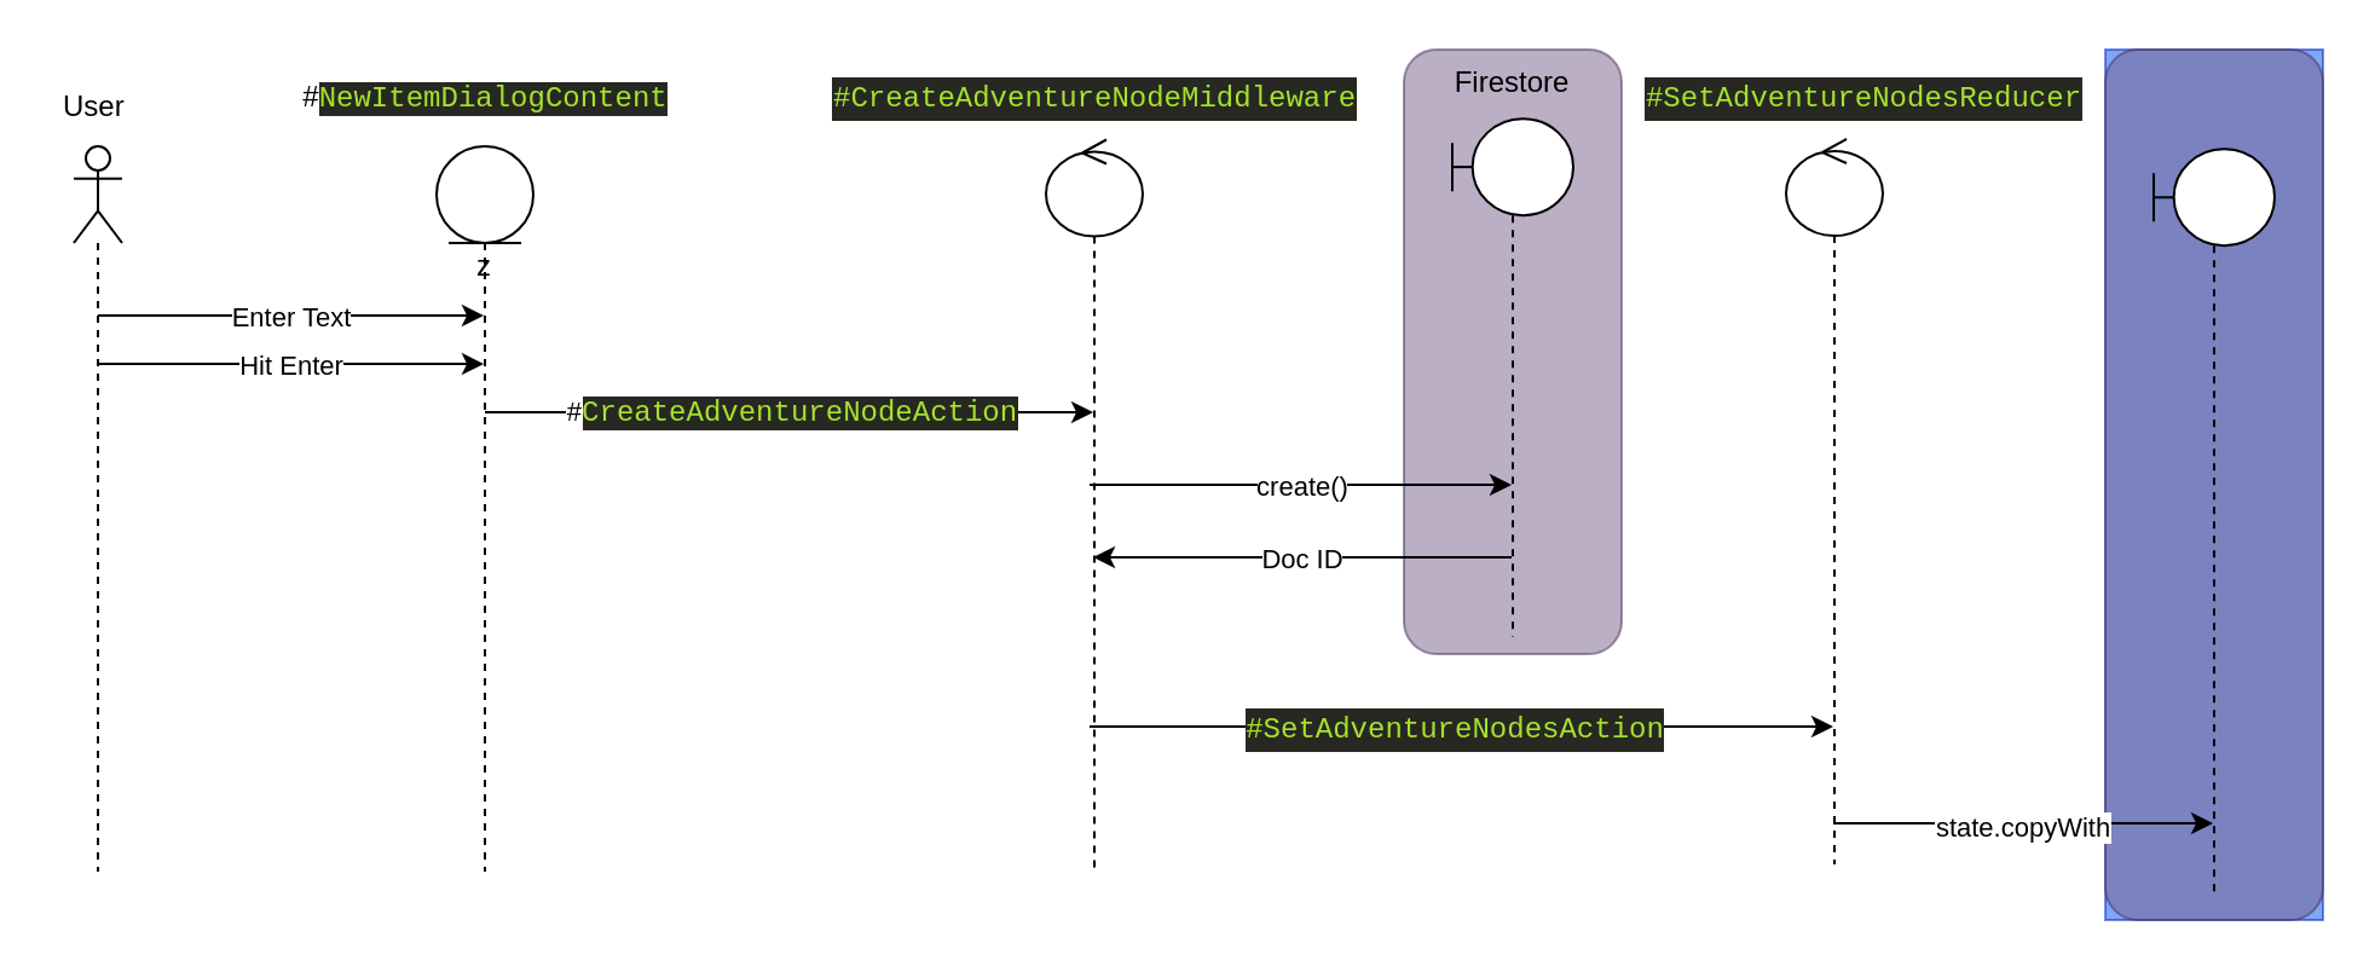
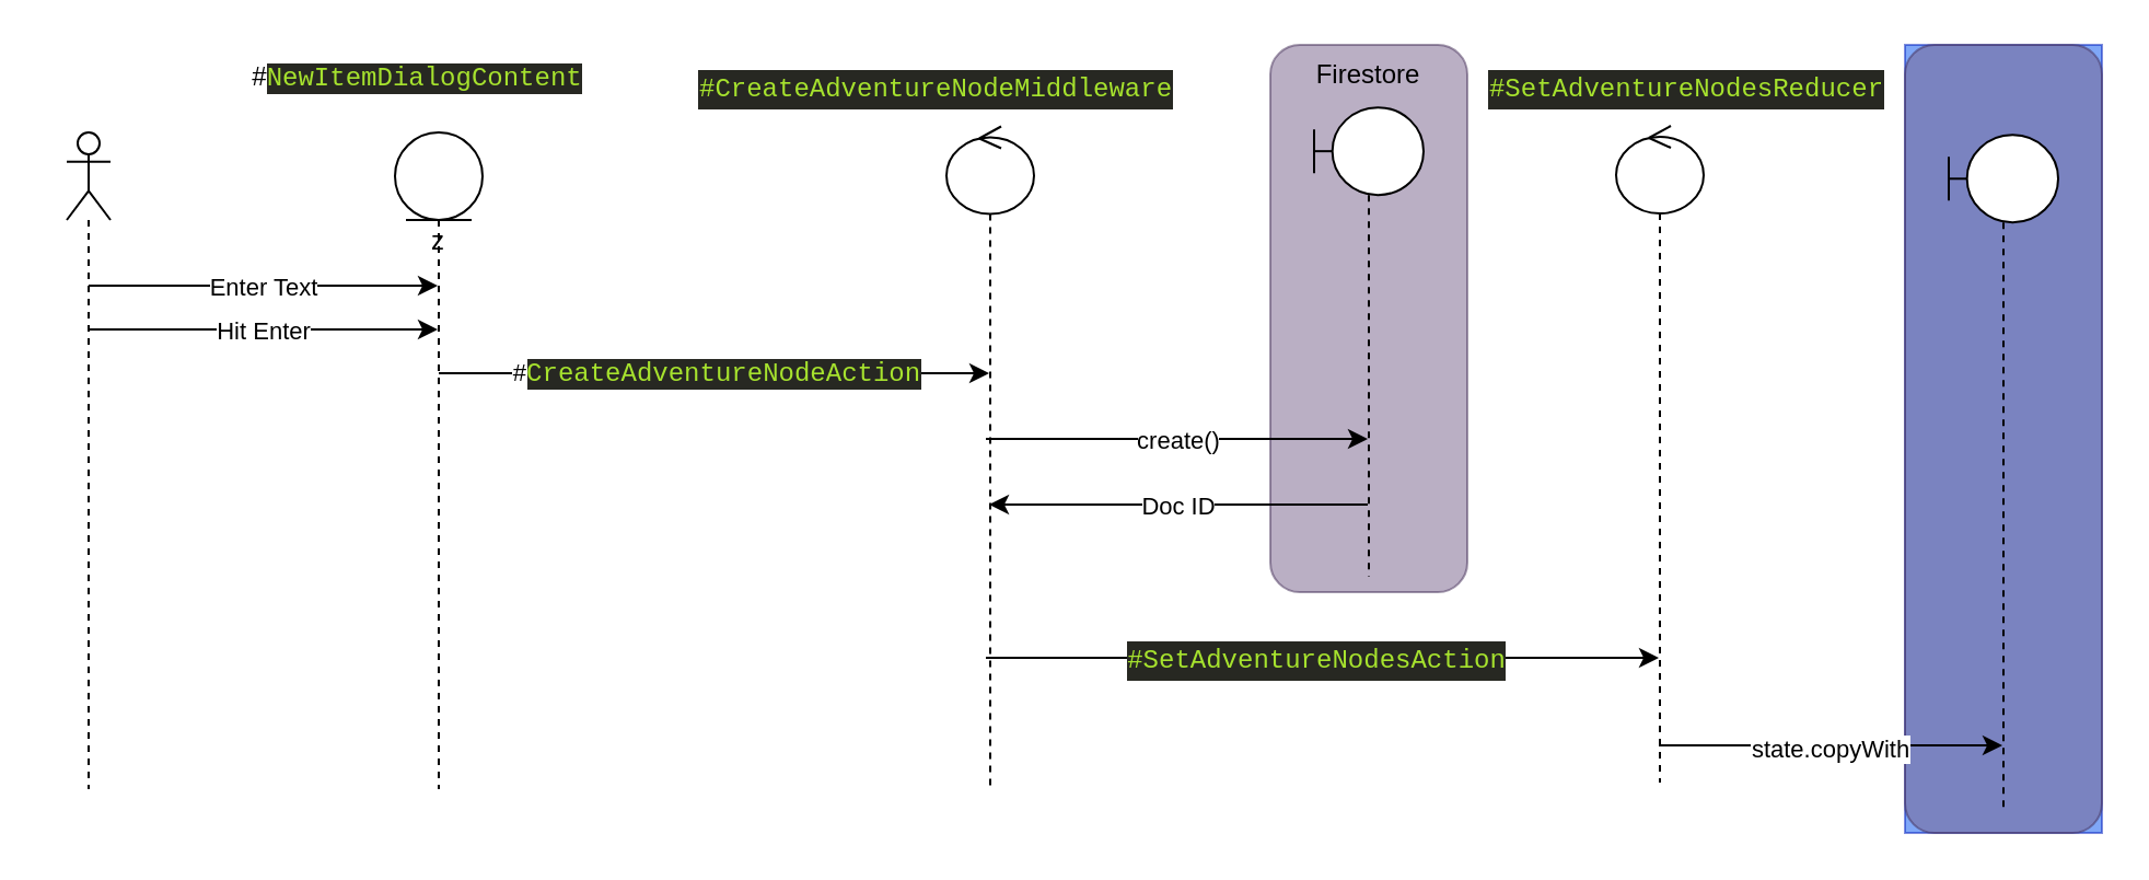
  <mxCell id="0" />
  <mxCell id="1" parent="0" />
  <mxCell id="2" value="" style="group;fillColor=#0050ef;strokeColor=#001DBC;strokeWidth=1;opacity=50;fontColor=#ffffff;" vertex="1" connectable="0" parent="1"><mxGeometry x="870" width="90" height="360" as="geometry" y="20" /></mxCell>
  <mxCell id="3" value="" style="rounded=1;whiteSpace=wrap;html=1;fillColor=#76608a;strokeColor=#432D57;fontColor=#ffffff;opacity=50;" vertex="1" parent="2"><mxGeometry width="90" height="360" as="geometry" /></mxCell>
  <mxCell id="4" value="" style="group" vertex="1" connectable="0" parent="2"><mxGeometry x="20" y="10.286" width="50" height="339.429" as="geometry" /></mxCell>
  <mxCell id="5" value="" style="shape=umlLifeline;participant=umlBoundary;perimeter=lifelinePerimeter;whiteSpace=wrap;html=1;container=1;collapsible=0;recursiveResize=0;verticalAlign=top;spacingTop=36;outlineConnect=0;" vertex="1" parent="4"><mxGeometry y="30.857" width="50" height="308.571" as="geometry" /></mxCell>
  <mxCell id="6" value="&lt;div style=&quot;text-align: left&quot;&gt;&lt;span&gt;&lt;font face=&quot;helvetica&quot;&gt;z&lt;/font&gt;&lt;/span&gt;&lt;/div&gt;" style="shape=umlLifeline;participant=umlEntity;perimeter=lifelinePerimeter;whiteSpace=wrap;html=1;container=1;collapsible=0;recursiveResize=0;verticalAlign=top;spacingTop=36;outlineConnect=0;" vertex="1" parent="1"><mxGeometry x="180" y="60" width="40" height="300" as="geometry" /></mxCell>
  <mxCell id="7" value="" style="endArrow=classic;html=1;" edge="1" parent="6" target="22"><mxGeometry relative="1" as="geometry"><mxPoint x="20" y="110" as="sourcePoint" /><mxPoint x="120" y="110" as="targetPoint" /></mxGeometry></mxCell>
  <mxCell id="8" value="#&lt;span style=&quot;color: rgb(166 , 226 , 46) ; background-color: rgb(39 , 40 , 34) ; font-family: &amp;#34;menlo&amp;#34; , &amp;#34;monaco&amp;#34; , &amp;#34;courier new&amp;#34; , monospace ; font-size: 12px&quot;&gt;CreateAdventureNodeAction&lt;/span&gt;" style="edgeLabel;resizable=0;html=1;align=center;verticalAlign=middle;" connectable="0" vertex="1" parent="7"><mxGeometry relative="1" as="geometry" /></mxCell>
  <mxCell id="9" value="" style="endArrow=classic;html=1;" edge="1" parent="1" target="6"><mxGeometry relative="1" as="geometry"><mxPoint x="40" y="130" as="sourcePoint" /><mxPoint x="159.5" y="130" as="targetPoint" /></mxGeometry></mxCell>
  <mxCell id="10" value="Enter Text" style="edgeLabel;resizable=0;html=1;align=center;verticalAlign=middle;" connectable="0" vertex="1" parent="9"><mxGeometry relative="1" as="geometry" /></mxCell>
  <mxCell id="11" value="" style="endArrow=classic;html=1;" edge="1" parent="1" source="19" target="6"><mxGeometry relative="1" as="geometry"><mxPoint x="70" y="160" as="sourcePoint" /><mxPoint x="170" y="160" as="targetPoint" /><Array as="points"><mxPoint x="160" y="150" /></Array></mxGeometry></mxCell>
  <mxCell id="12" value="Hit Enter" style="edgeLabel;resizable=0;html=1;align=center;verticalAlign=middle;" connectable="0" vertex="1" parent="11"><mxGeometry relative="1" as="geometry" /></mxCell>
  <mxCell id="13" value="" style="group" vertex="1" connectable="0" parent="1"><mxGeometry x="580" width="90" height="250" as="geometry" y="20" /></mxCell>
  <mxCell id="14" value="" style="rounded=1;whiteSpace=wrap;html=1;fillColor=#76608a;strokeColor=#432D57;fontColor=#ffffff;opacity=50;" vertex="1" parent="13"><mxGeometry width="90" height="250" as="geometry" /></mxCell>
  <mxCell id="15" value="" style="group" vertex="1" connectable="0" parent="13"><mxGeometry x="20" y="7.143" width="50" height="235.714" as="geometry" /></mxCell>
  <mxCell id="16" value="" style="shape=umlLifeline;participant=umlBoundary;perimeter=lifelinePerimeter;whiteSpace=wrap;html=1;container=1;collapsible=0;recursiveResize=0;verticalAlign=top;spacingTop=36;outlineConnect=0;" vertex="1" parent="15"><mxGeometry y="21.429" width="50" height="214.286" as="geometry" /></mxCell>
  <mxCell id="17" value="Firestore" style="text;html=1;strokeColor=none;fillColor=none;align=center;verticalAlign=middle;whiteSpace=wrap;rounded=0;" vertex="1" parent="15"><mxGeometry x="5" width="40" height="14.286" as="geometry" /></mxCell>
  <mxCell id="18" value="" style="group" vertex="1" connectable="0" parent="1"><mxGeometry x="20" y="30" width="60" height="330" as="geometry" /></mxCell>
  <mxCell id="19" value="" style="shape=umlLifeline;participant=umlActor;perimeter=lifelinePerimeter;whiteSpace=wrap;html=1;container=1;collapsible=0;recursiveResize=0;verticalAlign=top;spacingTop=36;outlineConnect=0;" vertex="1" parent="18"><mxGeometry x="10" y="30" width="20" height="300" as="geometry" /></mxCell>
- <mxCell id="20" value="User" style="text;strokeColor=none;fillColor=none;align=left;verticalAlign=top;spacingLeft=4;spacingRight=4;overflow=hidden;rotatable=0;points=[[0,0.5],[1,0.5]];portConstraint=eastwest;" vertex="1" parent="18"><mxGeometry width="60" height="26" as="geometry" /></mxCell>
- <mxCell id="21" value="&lt;span style=&quot;font-family: &amp;#34;helvetica&amp;#34; ; text-align: left&quot;&gt;#&lt;/span&gt;&lt;span style=&quot;color: rgb(166 , 226 , 46) ; background-color: rgb(39 , 40 , 34) ; font-family: &amp;#34;menlo&amp;#34; , &amp;#34;monaco&amp;#34; , &amp;#34;courier new&amp;#34; , monospace&quot;&gt;NewItemDialogContent&lt;/span&gt;" style="text;html=1;align=center;verticalAlign=middle;resizable=0;points=[];autosize=1;strokeColor=none;" vertex="1" parent="1"><mxGeometry x="115" y="30" width="170" height="20" as="geometry" /></mxCell>
+ <mxCell id="21" value="&lt;span style=&quot;font-family: &amp;#34;helvetica&amp;#34; ; text-align: left&quot;&gt;#&lt;/span&gt;&lt;span style=&quot;color: rgb(166 , 226 , 46) ; background-color: rgb(39 , 40 , 34) ; font-family: &amp;#34;menlo&amp;#34; , &amp;#34;monaco&amp;#34; , &amp;#34;courier new&amp;#34; , monospace&quot;&gt;NewItemDialogContent&lt;/span&gt;" style="text;html=1;align=center;verticalAlign=middle;resizable=0;points=[];autosize=1;strokeColor=none;" vertex="1" parent="1"><mxGeometry x="105" y="25" width="170" height="20" as="geometry" /></mxCell>
  <mxCell id="22" value="" style="shape=umlLifeline;participant=umlControl;perimeter=lifelinePerimeter;whiteSpace=wrap;html=1;container=1;collapsible=0;recursiveResize=0;verticalAlign=top;spacingTop=36;outlineConnect=0;" vertex="1" parent="1"><mxGeometry x="432" y="57.248" width="40" height="302.752" as="geometry" /></mxCell>
  <mxCell id="23" value="" style="endArrow=classic;html=1;" edge="1" parent="22" target="16"><mxGeometry relative="1" as="geometry"><mxPoint x="18" y="142.752" as="sourcePoint" /><mxPoint x="118" y="142.752" as="targetPoint" /></mxGeometry></mxCell>
  <mxCell id="24" value="create()" style="edgeLabel;resizable=0;html=1;align=center;verticalAlign=middle;" connectable="0" vertex="1" parent="23"><mxGeometry relative="1" as="geometry" /></mxCell>
  <mxCell id="25" value="" style="endArrow=classic;html=1;" edge="1" parent="22" target="31"><mxGeometry relative="1" as="geometry"><mxPoint x="18" y="242.752" as="sourcePoint" /><mxPoint x="118" y="242.752" as="targetPoint" /></mxGeometry></mxCell>
  <mxCell id="26" value="Label" style="edgeLabel;resizable=0;html=1;align=center;verticalAlign=middle;" connectable="0" vertex="1" parent="25"><mxGeometry relative="1" as="geometry" /></mxCell>
- <mxCell id="27" value="&lt;div style=&quot;color: rgb(248 , 248 , 242) ; background-color: rgb(39 , 40 , 34) ; font-family: &amp;#34;menlo&amp;#34; , &amp;#34;monaco&amp;#34; , &amp;#34;courier new&amp;#34; , monospace ; line-height: 18px&quot;&gt;&lt;span style=&quot;color: rgb(166 , 226 , 46)&quot;&gt;#&lt;/span&gt;&lt;span style=&quot;color: rgb(166 , 226 , 46)&quot;&gt;CreateAdventureNodeMiddleware&lt;/span&gt;&lt;/div&gt;" style="text;html=1;align=center;verticalAlign=middle;resizable=0;points=[];autosize=1;strokeColor=none;" vertex="1" parent="1"><mxGeometry x="337" y="30" width="230" height="20" as="geometry" /></mxCell>
+ <mxCell id="27" value="&lt;div style=&quot;color: rgb(248 , 248 , 242) ; background-color: rgb(39 , 40 , 34) ; font-family: &amp;#34;menlo&amp;#34; , &amp;#34;monaco&amp;#34; , &amp;#34;courier new&amp;#34; , monospace ; line-height: 18px&quot;&gt;&lt;span style=&quot;color: rgb(166 , 226 , 46)&quot;&gt;#&lt;/span&gt;&lt;span style=&quot;color: rgb(166 , 226 , 46)&quot;&gt;CreateAdventureNodeMiddleware&lt;/span&gt;&lt;/div&gt;" style="text;html=1;align=center;verticalAlign=middle;resizable=0;points=[];autosize=1;strokeColor=none;" vertex="1" parent="1"><mxGeometry x="312" y="30" width="230" height="20" as="geometry" /></mxCell>
  <mxCell id="28" value="&lt;div style=&quot;color: rgb(248 , 248 , 242) ; background-color: rgb(39 , 40 , 34) ; font-family: &amp;#34;menlo&amp;#34; , &amp;#34;monaco&amp;#34; , &amp;#34;courier new&amp;#34; , monospace ; line-height: 18px&quot;&gt;&lt;span style=&quot;color: rgb(166 , 226 , 46)&quot;&gt;#SetAdventureNodesReducer&lt;/span&gt;&lt;/div&gt;" style="text;html=1;align=center;verticalAlign=middle;resizable=0;points=[];autosize=1;strokeColor=none;" vertex="1" parent="1"><mxGeometry x="670" y="30" width="200" height="20" as="geometry" /></mxCell>
  <mxCell id="29" style="edgeStyle=none;html=1;" edge="1" parent="1" source="31" target="5"><mxGeometry relative="1" as="geometry"><Array as="points"><mxPoint x="860" y="340" /></Array></mxGeometry></mxCell>
  <mxCell id="30" value="state.copyWith" style="edgeLabel;html=1;align=center;verticalAlign=middle;resizable=0;points=[];" vertex="1" connectable="0" parent="29"><mxGeometry x="-0.025" y="-1" relative="1" as="geometry"><mxPoint x="1" as="offset" /></mxGeometry></mxCell>
  <mxCell id="31" value="" style="shape=umlLifeline;participant=umlControl;perimeter=lifelinePerimeter;whiteSpace=wrap;html=1;container=1;collapsible=0;recursiveResize=0;verticalAlign=top;spacingTop=36;outlineConnect=0;" vertex="1" parent="1"><mxGeometry x="738" y="57" width="40" height="300" as="geometry" /></mxCell>
  <mxCell id="32" value="" style="endArrow=classic;html=1;" edge="1" parent="1" source="16" target="22"><mxGeometry relative="1" as="geometry"><mxPoint x="400" y="210" as="sourcePoint" /><mxPoint x="500" y="230" as="targetPoint" /><Array as="points"><mxPoint x="530" y="230" /></Array></mxGeometry></mxCell>
  <mxCell id="33" value="Doc ID" style="edgeLabel;resizable=0;html=1;align=center;verticalAlign=middle;" connectable="0" vertex="1" parent="32"><mxGeometry relative="1" as="geometry" /></mxCell>
  <mxCell id="34" value="&lt;div style=&quot;color: rgb(248 , 248 , 242) ; background-color: rgb(39 , 40 , 34) ; font-family: &amp;#34;menlo&amp;#34; , &amp;#34;monaco&amp;#34; , &amp;#34;courier new&amp;#34; , monospace ; font-size: 12px ; line-height: 18px&quot;&gt;&lt;span style=&quot;color: rgb(166 , 226 , 46)&quot;&gt;#SetAdventureNodesAction&lt;/span&gt;&lt;/div&gt;" style="edgeLabel;resizable=0;html=1;align=center;verticalAlign=middle;" connectable="0" vertex="1" parent="1"><mxGeometry x="600" y="300" as="geometry" /></mxCell>
